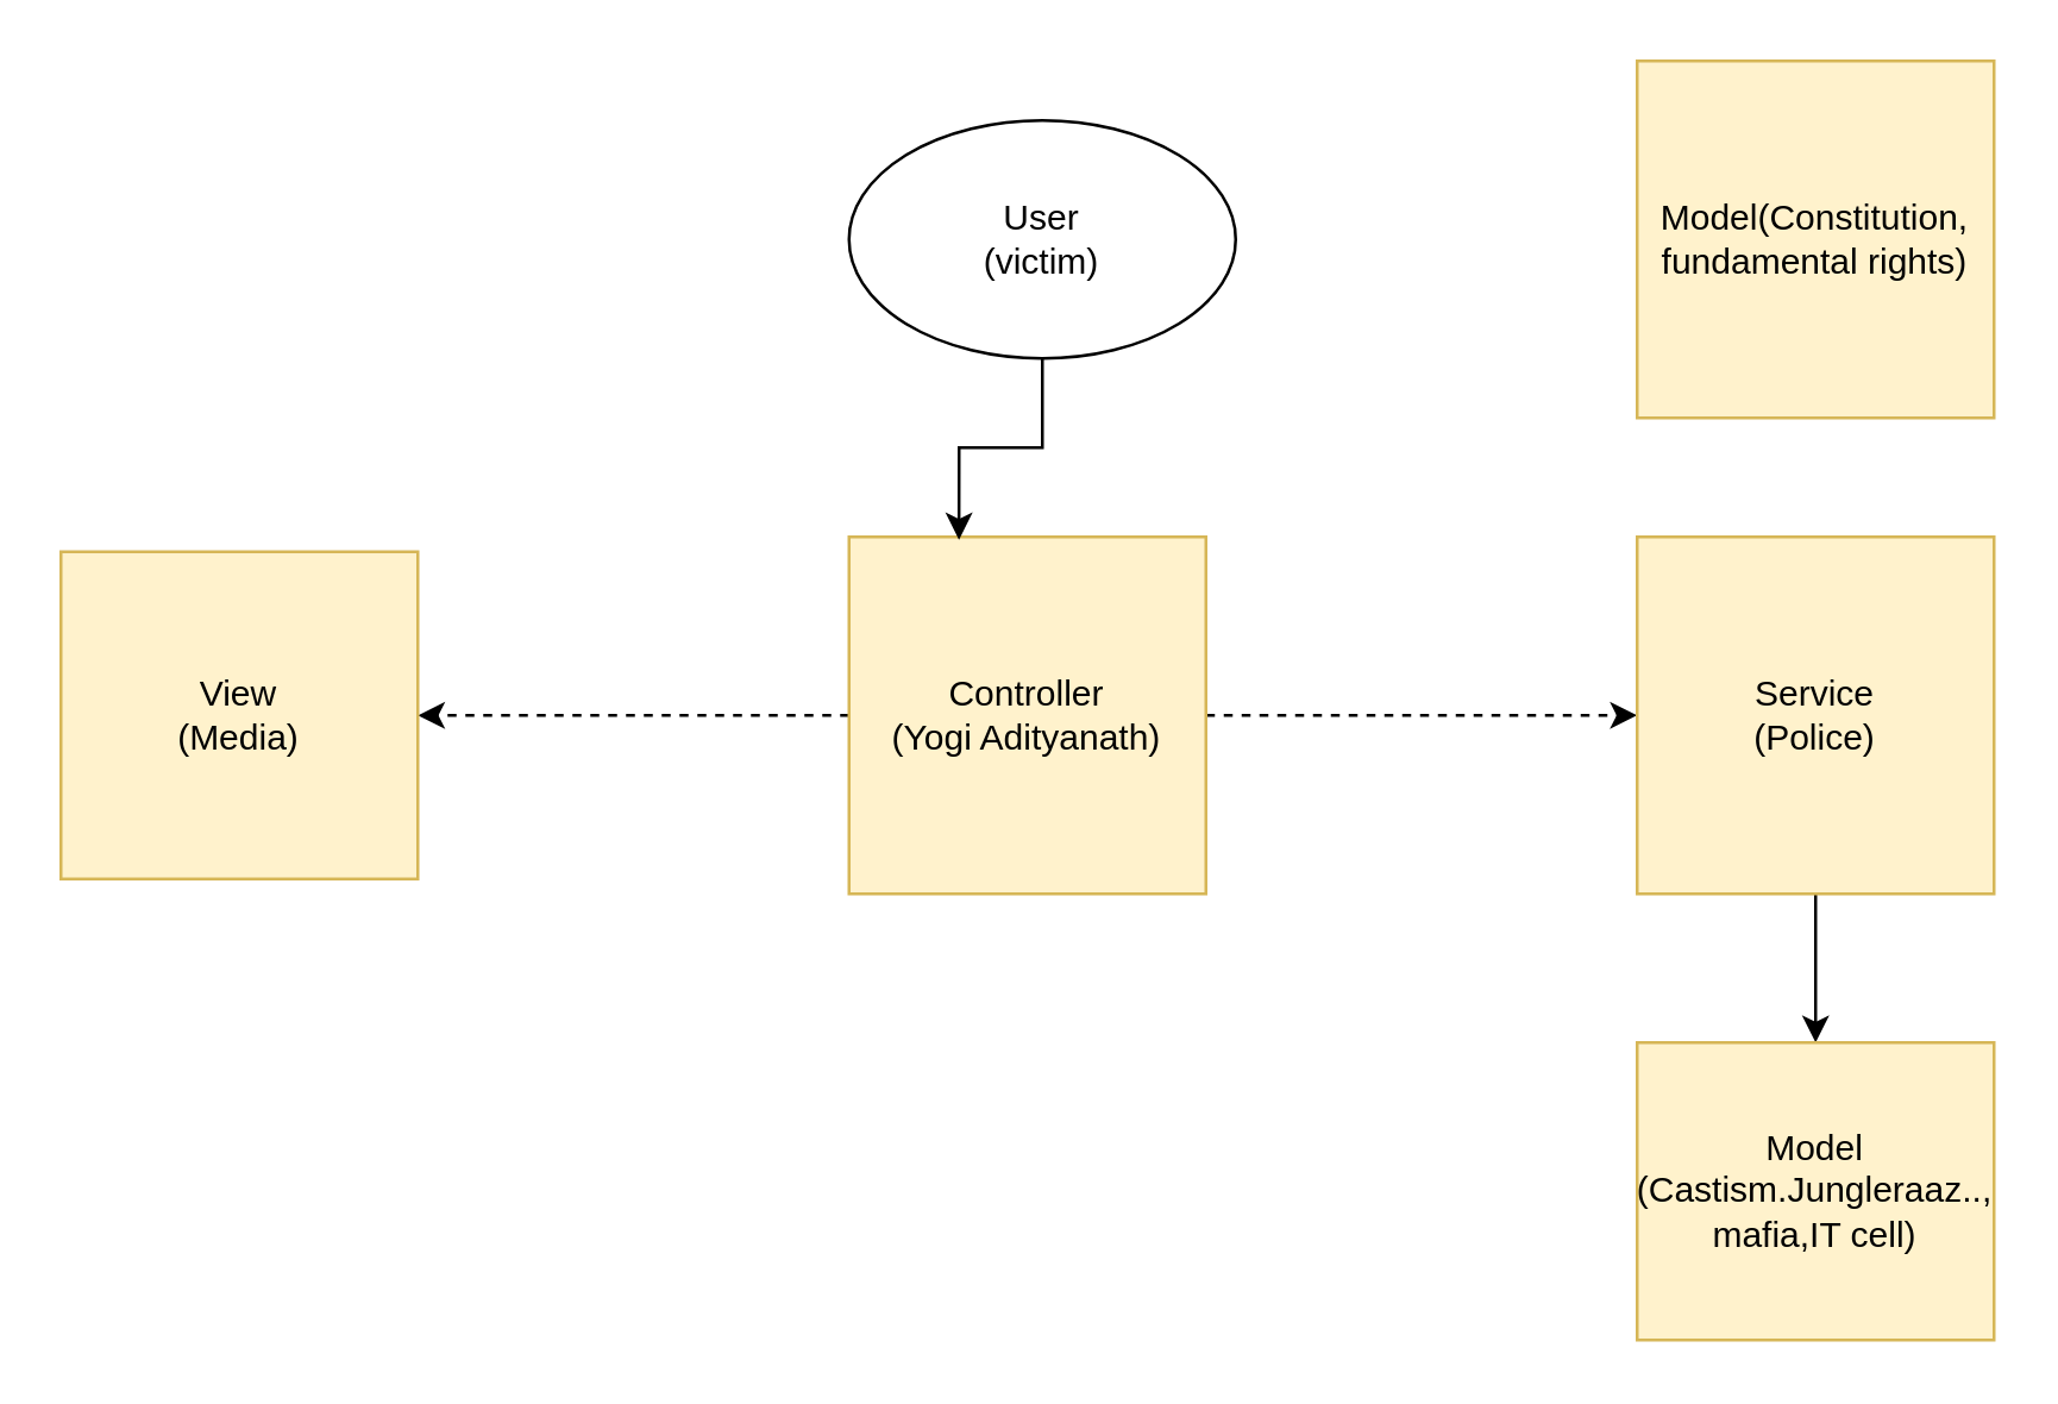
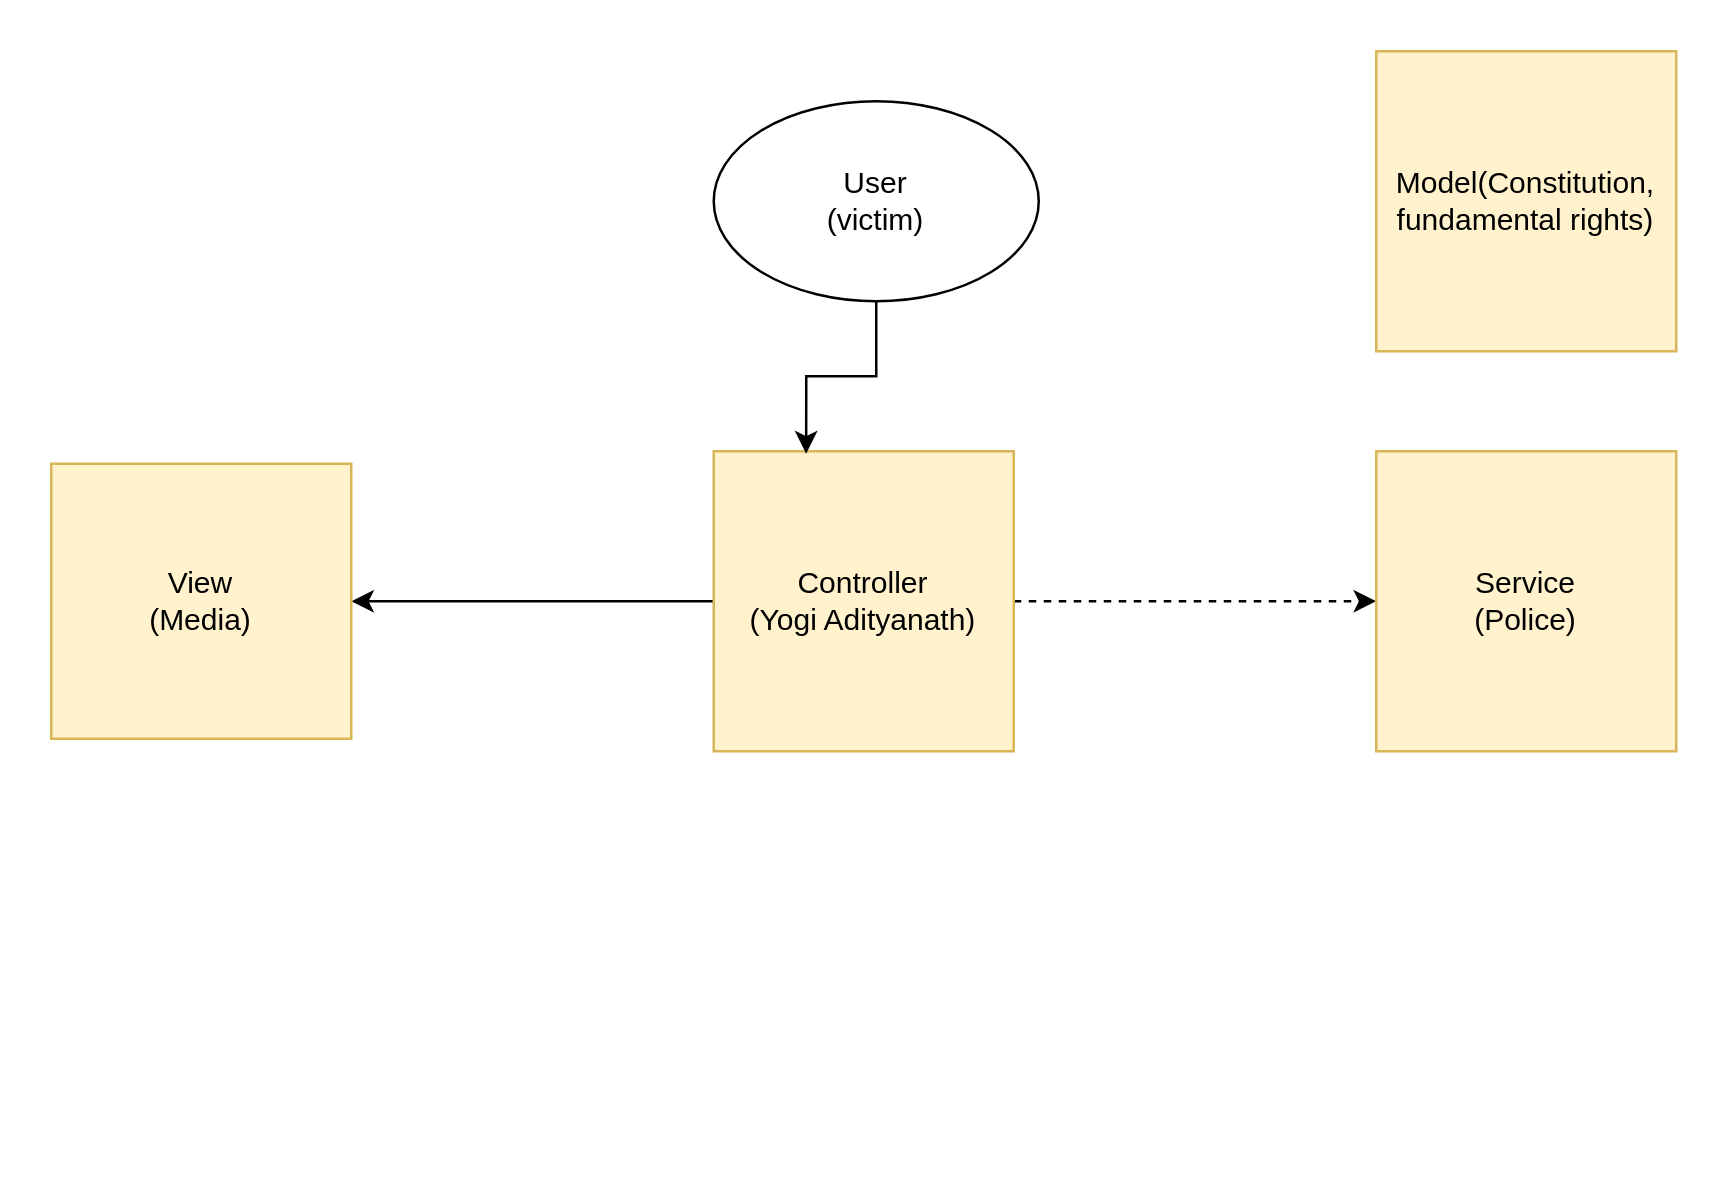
  <mxCell id="0" />
  <mxCell id="1" parent="0" />
  <mxCell id="2" value="" style="edgeStyle=orthogonalEdgeStyle;rounded=0;orthogonalLoop=1;jettySize=auto;html=1;dashed=1;" edge="1" parent="1" source="4" target="6"><mxGeometry relative="1" as="geometry" /></mxCell>
- <mxCell id="3" style="edgeStyle=orthogonalEdgeStyle;rounded=0;orthogonalLoop=1;jettySize=auto;html=1;entryX=1;entryY=0.5;entryDx=0;entryDy=0;dashed=1;" edge="1" parent="1" source="4" target="9"><mxGeometry relative="1" as="geometry" /></mxCell>
+ <mxCell id="3" style="edgeStyle=orthogonalEdgeStyle;rounded=0;orthogonalLoop=1;jettySize=auto;html=1;entryX=1;entryY=0.5;entryDx=0;entryDy=0;" edge="1" parent="1" source="4" target="9"><mxGeometry relative="1" as="geometry" /></mxCell>
  <mxCell id="4" value="Controller&lt;br&gt;(Yogi Adityanath)" style="whiteSpace=wrap;html=1;aspect=fixed;fillColor=#fff2cc;strokeColor=#d6b656;" vertex="1" parent="1"><mxGeometry x="285" y="180" width="120" height="120" as="geometry" /></mxCell>
- <mxCell id="5" value="" style="edgeStyle=orthogonalEdgeStyle;rounded=0;orthogonalLoop=1;jettySize=auto;html=1;" edge="1" parent="1" source="6" target="8"><mxGeometry relative="1" as="geometry" /></mxCell>
  <mxCell id="6" value="Service &lt;br&gt;(Police)" style="whiteSpace=wrap;html=1;aspect=fixed;fillColor=#fff2cc;strokeColor=#d6b656;" vertex="1" parent="1"><mxGeometry x="550" y="180" width="120" height="120" as="geometry" /></mxCell>
  <mxCell id="7" value="Model(Constitution,&lt;br&gt;fundamental rights)" style="whiteSpace=wrap;html=1;aspect=fixed;fillColor=#fff2cc;strokeColor=#d6b656;" vertex="1" parent="1"><mxGeometry x="550" y="20" width="120" height="120" as="geometry" /></mxCell>
- <mxCell id="8" value="Model&lt;br&gt;(Castism.Jungleraaz..,&lt;br&gt;mafia,IT cell)" style="rounded=0;whiteSpace=wrap;html=1;fillColor=#fff2cc;strokeColor=#d6b656;" vertex="1" parent="1"><mxGeometry x="550" y="350" width="120" height="100" as="geometry" /></mxCell>
  <mxCell id="9" value="View&lt;br&gt;(Media)" style="rounded=0;whiteSpace=wrap;html=1;fillColor=#fff2cc;strokeColor=#d6b656;" vertex="1" parent="1"><mxGeometry x="20" y="185" width="120" height="110" as="geometry" /></mxCell>
  <mxCell id="10" style="edgeStyle=orthogonalEdgeStyle;rounded=0;orthogonalLoop=1;jettySize=auto;html=1;entryX=0.308;entryY=0.008;entryDx=0;entryDy=0;entryPerimeter=0;" edge="1" parent="1" source="11" target="4"><mxGeometry relative="1" as="geometry" /></mxCell>
  <mxCell id="11" value="User&lt;br&gt;(victim)" style="ellipse;whiteSpace=wrap;html=1;aspect=fixed;" vertex="1" parent="1"><mxGeometry x="285" y="40" width="130" height="80" as="geometry" /></mxCell>
